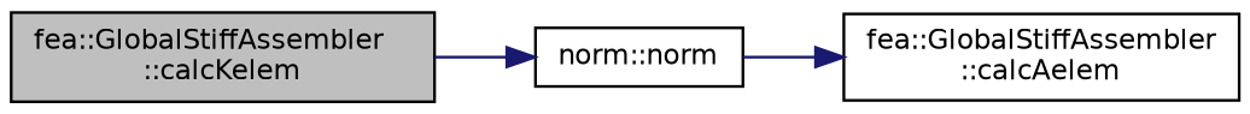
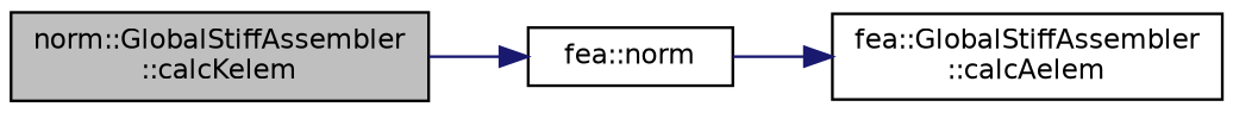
  digraph {
    rankdir=LR
    node [color=black fillcolor=white fontname=Helvetica fontsize=10 shape=record style=filled]
    edge [color=midnightblue fontname=Helvetica fontsize=10 labelfontname=Helvetica labelfontsize=10 style=solid]
-   n1 [fillcolor=grey75 fontcolor=black height=0.2 label="fea::GlobalStiffAssembler\l::calcKelem" width=0.4]
-   n2 [height=0.2 label="norm::norm" width=0.4]
+   n1 [fillcolor=grey75 fontcolor=black height=0.2 label="norm::GlobalStiffAssembler\l::calcKelem" width=0.4]
+   n2 [height=0.2 label="fea::norm" width=0.4]
    n3 [height=0.2 label="fea::GlobalStiffAssembler\l::calcAelem" width=0.4]
    n1 -> n2
    n2 -> n3
  }
